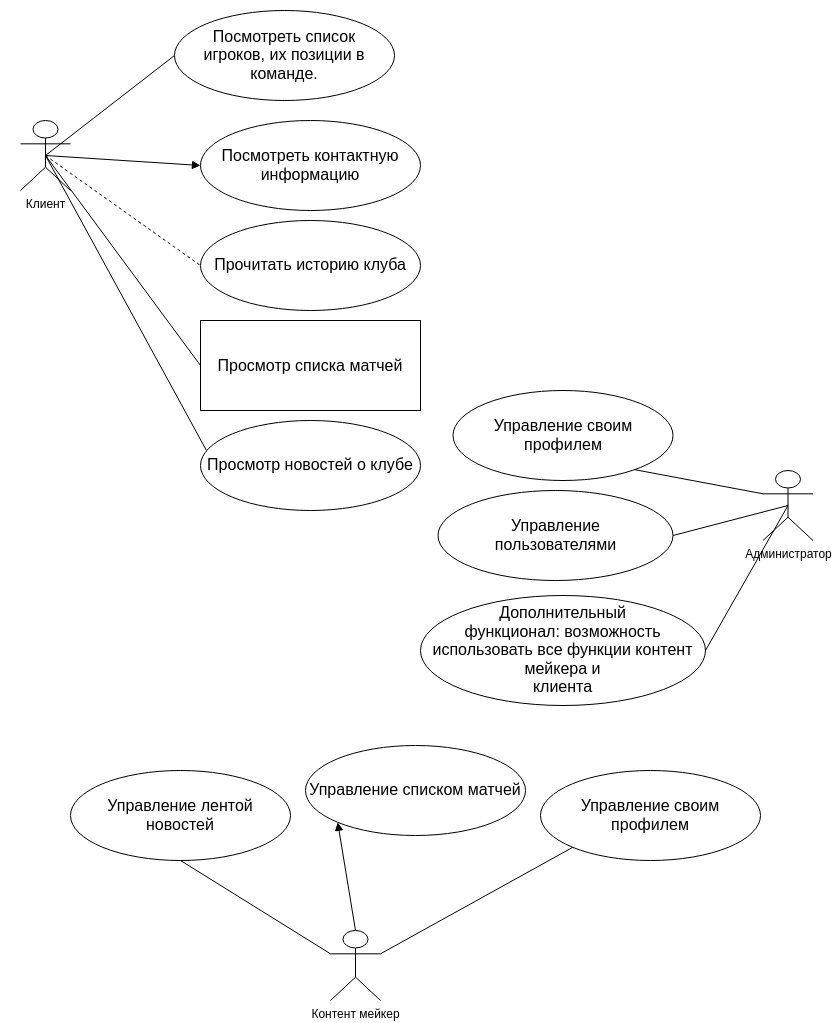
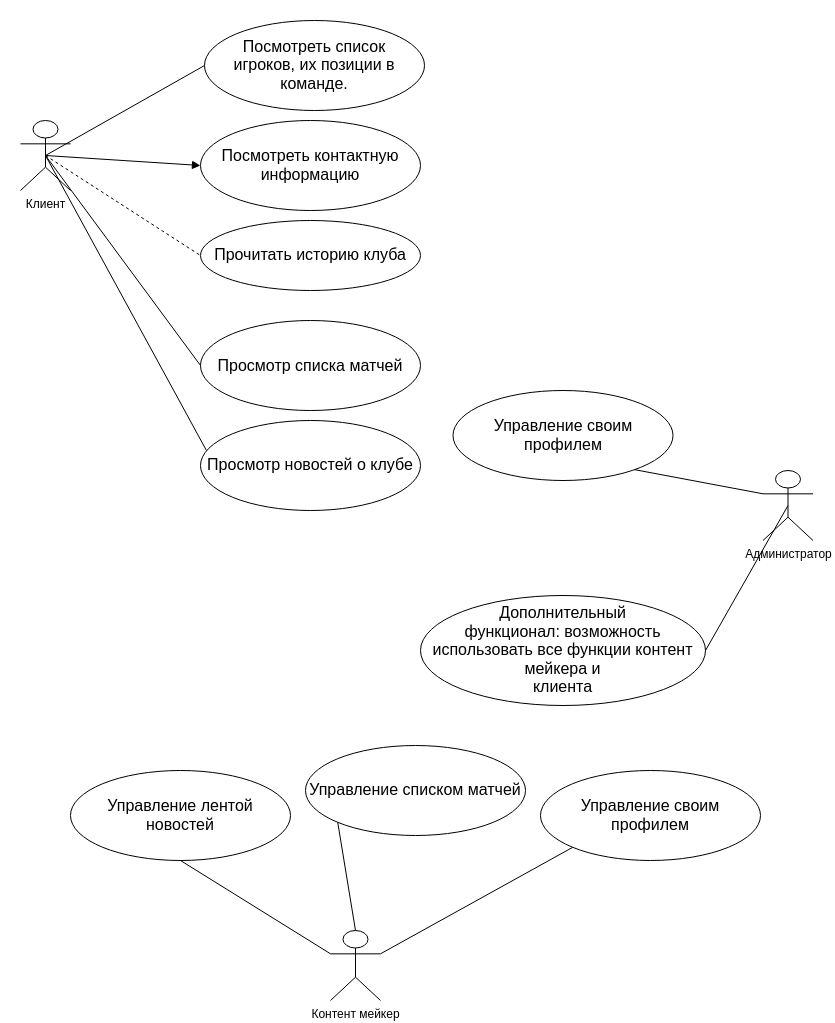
  <mxCell id="0" />
  <mxCell id="1" parent="0" />
  <mxCell id="2" value="Клиент" style="shape=umlActor;verticalLabelPosition=bottom;labelBackgroundColor=#ffffff;verticalAlign=top;html=1;outlineConnect=0;" vertex="1" parent="1"><mxGeometry x="20" y="120" width="50" height="70" as="geometry" /></mxCell>
  <mxCell id="3" value="Администратор" style="shape=umlActor;verticalLabelPosition=bottom;labelBackgroundColor=#ffffff;verticalAlign=top;html=1;outlineConnect=0;" vertex="1" parent="1"><mxGeometry x="762.5" y="470" width="50" height="70" as="geometry" /></mxCell>
  <mxCell id="4" value="Контент мейкер" style="shape=umlActor;verticalLabelPosition=bottom;labelBackgroundColor=#ffffff;verticalAlign=top;html=1;outlineConnect=0;" vertex="1" parent="1"><mxGeometry x="330" y="930" width="50" height="70" as="geometry" /></mxCell>
- <mxCell id="5" value="&lt;span lang=&quot;ru&quot; style=&quot;font-size: 12.0pt ; line-height: 115% ; font-family: &amp;#34;arial&amp;#34; , &amp;#34;sans-serif&amp;#34;&quot;&gt;Посмотреть список&lt;br/&gt;игроков, их позиции в команде.&lt;/span&gt;" style="ellipse;whiteSpace=wrap;html=1;" vertex="1" parent="1"><mxGeometry x="174" y="10" width="220" height="90" as="geometry" /></mxCell>
+ <mxCell id="5" value="&lt;span lang=&quot;ru&quot; style=&quot;font-size: 12.0pt ; line-height: 115% ; font-family: &amp;#34;arial&amp;#34; , &amp;#34;sans-serif&amp;#34;&quot;&gt;Посмотреть список&lt;br/&gt;игроков, их позиции в команде.&lt;/span&gt;" style="ellipse;whiteSpace=wrap;html=1;" vertex="1" parent="1"><mxGeometry x="204" y="20" width="220" height="90" as="geometry" /></mxCell>
  <mxCell id="6" value="" style="endArrow=none;html=1;exitX=0.5;exitY=0.5;exitDx=0;exitDy=0;exitPerimeter=0;entryX=0;entryY=0.5;entryDx=0;entryDy=0;" edge="1" parent="1" source="2" target="5"><mxGeometry width="50" height="50" relative="1" as="geometry"><mxPoint x="210" y="320" as="sourcePoint" /><mxPoint x="260" y="270" as="targetPoint" /></mxGeometry></mxCell>
  <mxCell id="7" value="&lt;span lang=&quot;ru&quot; style=&quot;font-size: 12.0pt ; line-height: 115% ; font-family: &amp;#34;arial&amp;#34; , &amp;#34;sans-serif&amp;#34;&quot;&gt;Посмотреть контактную&lt;br/&gt;информацию&lt;/span&gt;" style="ellipse;whiteSpace=wrap;html=1;" vertex="1" parent="1"><mxGeometry x="200" y="120" width="220" height="90" as="geometry" /></mxCell>
  <mxCell id="8" value="" style="endArrow=block;html=1;exitX=0.5;exitY=0.5;exitDx=0;exitDy=0;exitPerimeter=0;entryX=0;entryY=0.5;entryDx=0;entryDy=0;" edge="1" parent="1" source="2" target="7"><mxGeometry width="50" height="50" relative="1" as="geometry"><mxPoint x="210" y="320" as="sourcePoint" /><mxPoint x="180" y="170" as="targetPoint" /></mxGeometry></mxCell>
- <mxCell id="9" value="&lt;span lang=&quot;ru&quot; style=&quot;font-size: 12.0pt ; line-height: 115% ; font-family: &amp;#34;arial&amp;#34; , &amp;#34;sans-serif&amp;#34;&quot;&gt;Прочитать историю клуба&lt;/span&gt;" style="ellipse;whiteSpace=wrap;html=1;" vertex="1" parent="1"><mxGeometry x="200" y="220" width="220" height="90" as="geometry" /></mxCell>
+ <mxCell id="9" value="&lt;span lang=&quot;ru&quot; style=&quot;font-size: 12.0pt ; line-height: 115% ; font-family: &amp;#34;arial&amp;#34; , &amp;#34;sans-serif&amp;#34;&quot;&gt;Прочитать историю клуба&lt;/span&gt;" style="ellipse;whiteSpace=wrap;html=1;" vertex="1" parent="1"><mxGeometry x="200" y="220" width="220" height="70" as="geometry" /></mxCell>
  <mxCell id="10" value="" style="endArrow=none;html=1;exitX=0.5;exitY=0.5;exitDx=0;exitDy=0;exitPerimeter=0;entryX=0;entryY=0.5;entryDx=0;entryDy=0;dashed=1;" edge="1" parent="1" source="2" target="9"><mxGeometry width="50" height="50" relative="1" as="geometry"><mxPoint x="210" y="320" as="sourcePoint" /><mxPoint x="260" y="270" as="targetPoint" /></mxGeometry></mxCell>
- <mxCell id="11" value="&lt;span style=&quot;font-family: &amp;#34;arial&amp;#34; , sans-serif ; font-size: 16px&quot;&gt;Просмотр списка матчей&lt;/span&gt;" style="whiteSpace=wrap;html=1;rounded=0;" vertex="1" parent="1"><mxGeometry x="200" y="320" width="220" height="90" as="geometry" /></mxCell>
+ <mxCell id="11" value="&lt;span style=&quot;font-family: &amp;#34;arial&amp;#34; , sans-serif ; font-size: 16px&quot;&gt;Просмотр списка матчей&lt;/span&gt;" style="ellipse;whiteSpace=wrap;html=1;" vertex="1" parent="1"><mxGeometry x="200" y="320" width="220" height="90" as="geometry" /></mxCell>
  <mxCell id="12" value="" style="endArrow=none;html=1;exitX=0.5;exitY=0.5;exitDx=0;exitDy=0;exitPerimeter=0;entryX=0;entryY=0.5;entryDx=0;entryDy=0;" edge="1" parent="1" source="2" target="11"><mxGeometry width="50" height="50" relative="1" as="geometry"><mxPoint x="230" y="320" as="sourcePoint" /><mxPoint x="280" y="270" as="targetPoint" /></mxGeometry></mxCell>
  <mxCell id="13" value="&lt;span lang=&quot;ru&quot; style=&quot;font-size: 12.0pt ; line-height: 115% ; font-family: &amp;#34;arial&amp;#34; , &amp;#34;sans-serif&amp;#34;&quot;&gt;Просмотр новостей о клубе&lt;/span&gt;" style="ellipse;whiteSpace=wrap;html=1;" vertex="1" parent="1"><mxGeometry x="200" y="420" width="220" height="90" as="geometry" /></mxCell>
  <mxCell id="14" value="" style="endArrow=none;html=1;entryX=0.027;entryY=0.333;entryDx=0;entryDy=0;entryPerimeter=0;exitX=0.5;exitY=0.5;exitDx=0;exitDy=0;exitPerimeter=0;" edge="1" parent="1" source="2" target="13"><mxGeometry width="50" height="50" relative="1" as="geometry"><mxPoint x="230" y="320" as="sourcePoint" /><mxPoint x="280" y="270" as="targetPoint" /></mxGeometry></mxCell>
  <mxCell id="15" value="" style="endArrow=none;html=1;entryX=0;entryY=0.5;entryDx=0;entryDy=0;exitX=0;exitY=0.333;exitDx=0;exitDy=0;exitPerimeter=0;" edge="1" parent="1" source="3" target="20"><mxGeometry width="50" height="50" relative="1" as="geometry"><mxPoint x="532.5" y="525" as="sourcePoint" /><mxPoint x="691.5" y="435" as="targetPoint" /></mxGeometry></mxCell>
- <mxCell id="16" value="&lt;span lang=&quot;ru&quot; style=&quot;font-size: 12.0pt ; line-height: 115% ; font-family: &amp;#34;arial&amp;#34; , &amp;#34;sans-serif&amp;#34;&quot;&gt;Управление&lt;br/&gt;пользователями&lt;/span&gt;" style="ellipse;whiteSpace=wrap;html=1;direction=east;" vertex="1" parent="1"><mxGeometry x="437.5" y="490" width="235" height="90" as="geometry" /></mxCell>
- <mxCell id="17" value="" style="endArrow=none;html=1;exitX=0.5;exitY=0.5;exitDx=0;exitDy=0;entryX=1;entryY=0.5;entryDx=0;entryDy=0;exitPerimeter=0;" edge="1" parent="1" target="16" source="3"><mxGeometry width="50" height="50" relative="1" as="geometry"><mxPoint x="532.5" y="525" as="sourcePoint" /><mxPoint x="680" y="535" as="targetPoint" /></mxGeometry></mxCell>
  <mxCell id="18" value="&lt;span lang=&quot;ru&quot; style=&quot;font-size: 12.0pt ; line-height: 115% ; font-family: &amp;#34;arial&amp;#34; , &amp;#34;sans-serif&amp;#34;&quot;&gt;Дополнительный&lt;br/&gt;функционал: возможность использовать все функции&amp;nbsp;&lt;/span&gt;&lt;span lang=&quot;ru&quot; style=&quot;font-size: 12.0pt ; line-height: 115% ; font-family: &amp;#34;arial&amp;#34; , &amp;#34;sans-serif&amp;#34;&quot;&gt;контент мейкера и&lt;br/&gt;клиента&lt;/span&gt;" style="ellipse;whiteSpace=wrap;html=1;direction=east;" vertex="1" parent="1"><mxGeometry x="420" y="595" width="285" height="110" as="geometry" /></mxCell>
  <mxCell id="19" value="" style="endArrow=none;html=1;exitX=0.5;exitY=0.5;exitDx=0;exitDy=0;entryX=1;entryY=0.5;entryDx=0;entryDy=0;exitPerimeter=0;" edge="1" parent="1" target="18" source="3"><mxGeometry width="50" height="50" relative="1" as="geometry"><mxPoint x="532.5" y="525" as="sourcePoint" /><mxPoint x="747.5" y="640" as="targetPoint" /></mxGeometry></mxCell>
  <mxCell id="20" value="&lt;span lang=&quot;ru&quot; style=&quot;font-size: 12.0pt ; line-height: 115% ; font-family: &amp;#34;arial&amp;#34; , &amp;#34;sans-serif&amp;#34;&quot;&gt;Управление своим&lt;br/&gt;профилем&lt;/span&gt;" style="ellipse;whiteSpace=wrap;html=1;" vertex="1" parent="1"><mxGeometry x="452.5" y="390" width="220" height="90" as="geometry" /></mxCell>
  <mxCell id="21" value="&lt;span lang=&quot;ru&quot; style=&quot;font-size: 12.0pt ; line-height: 115% ; font-family: &amp;#34;arial&amp;#34; , &amp;#34;sans-serif&amp;#34;&quot;&gt;Управление лентой&lt;br/&gt;новостей&lt;/span&gt;" style="ellipse;whiteSpace=wrap;html=1;" vertex="1" parent="1"><mxGeometry x="70" y="770" width="220" height="90" as="geometry" /></mxCell>
  <mxCell id="22" value="" style="endArrow=none;html=1;exitX=0;exitY=0.333;exitDx=0;exitDy=0;exitPerimeter=0;entryX=0.5;entryY=1;entryDx=0;entryDy=0;" edge="1" parent="1" target="21" source="4"><mxGeometry width="50" height="50" relative="1" as="geometry"><mxPoint x="320" y="575" as="sourcePoint" /><mxPoint x="455" y="590" as="targetPoint" /></mxGeometry></mxCell>
  <mxCell id="23" value="&lt;span lang=&quot;ru&quot; style=&quot;font-size: 12.0pt ; line-height: 115% ; font-family: &amp;#34;arial&amp;#34; , &amp;#34;sans-serif&amp;#34;&quot;&gt;Управление списком матчей&lt;/span&gt;" style="ellipse;whiteSpace=wrap;html=1;" vertex="1" parent="1"><mxGeometry x="305" y="745" width="220" height="90" as="geometry" /></mxCell>
- <mxCell id="24" value="" style="endArrow=block;html=1;exitX=0.5;exitY=0;exitDx=0;exitDy=0;exitPerimeter=0;entryX=0;entryY=1;entryDx=0;entryDy=0;" edge="1" parent="1" target="23" source="4"><mxGeometry width="50" height="50" relative="1" as="geometry"><mxPoint x="340" y="897" as="sourcePoint" /><mxPoint x="622.5" y="525" as="targetPoint" /></mxGeometry></mxCell>
+ <mxCell id="24" value="" style="endArrow=none;html=1;exitX=0.5;exitY=0;exitDx=0;exitDy=0;exitPerimeter=0;entryX=0;entryY=1;entryDx=0;entryDy=0;" edge="1" parent="1" target="23" source="4"><mxGeometry width="50" height="50" relative="1" as="geometry"><mxPoint x="340" y="897" as="sourcePoint" /><mxPoint x="622.5" y="525" as="targetPoint" /></mxGeometry></mxCell>
  <mxCell id="25" value="&lt;span lang=&quot;ru&quot; style=&quot;font-size: 12.0pt ; line-height: 115% ; font-family: &amp;#34;arial&amp;#34; , &amp;#34;sans-serif&amp;#34;&quot;&gt;Управление своим&lt;br/&gt;профилем&lt;/span&gt;" style="ellipse;whiteSpace=wrap;html=1;" vertex="1" parent="1"><mxGeometry x="540" y="770" width="220" height="90" as="geometry" /></mxCell>
  <mxCell id="26" value="" style="endArrow=none;html=1;exitX=1;exitY=0.333;exitDx=0;exitDy=0;exitPerimeter=0;entryX=0;entryY=1;entryDx=0;entryDy=0;" edge="1" parent="1" target="25" source="4"><mxGeometry width="50" height="50" relative="1" as="geometry"><mxPoint x="407.5" y="410" as="sourcePoint" /><mxPoint x="642.5" y="525" as="targetPoint" /></mxGeometry></mxCell>
